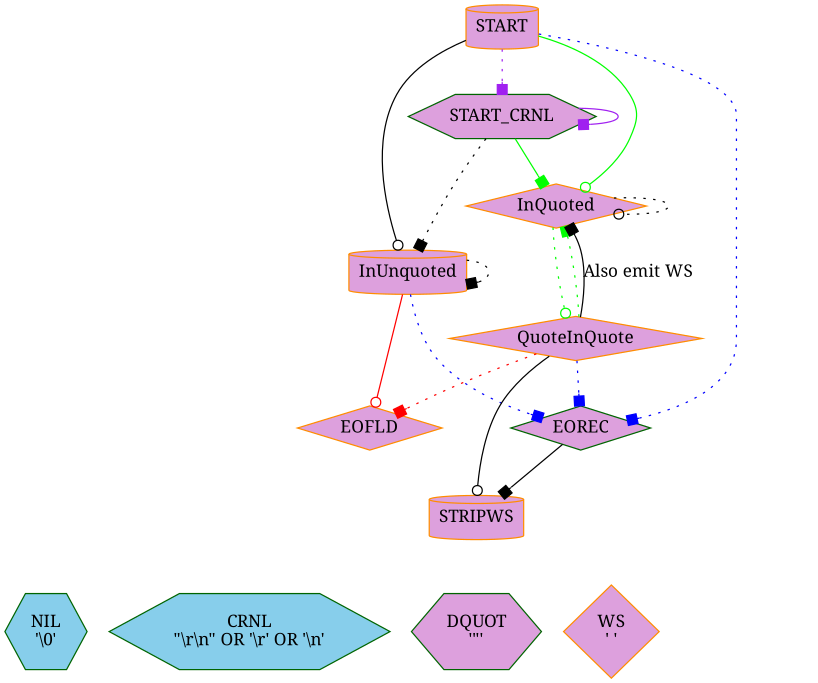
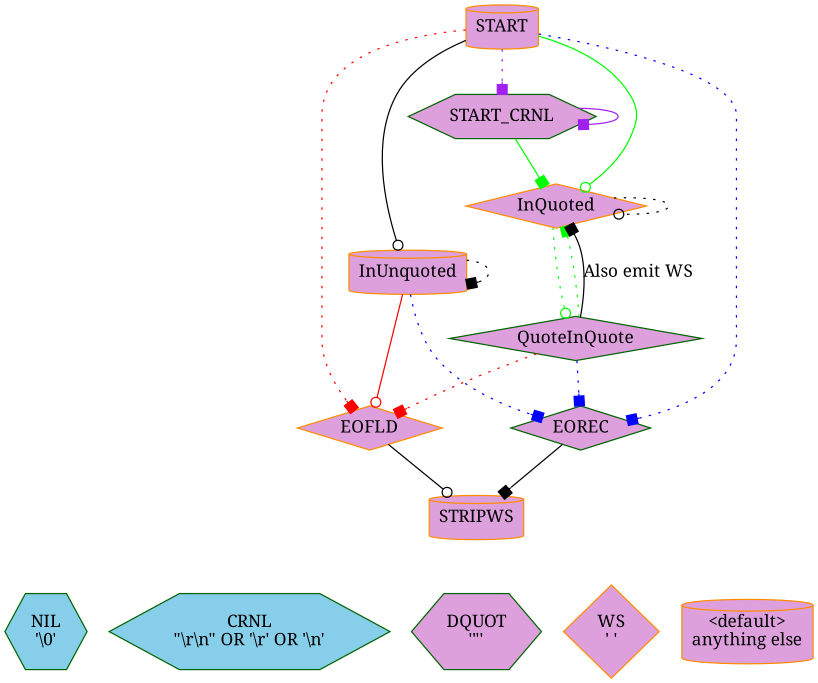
  digraph {
    fontname="Noto Serif"
    node [color=darkorange fillcolor=plum fontname="Noto Serif" shape=diamond style=filled]
    edge [arrowhead=box fontname="Noto Serif" style=dotted]
    n1 [color=darkgreen fillcolor=skyblue label="NIL\n'\\0'" shape=hexagon]
    n2 [color=darkgreen fillcolor=skyblue label="CRNL\n\"\\r\\n\" OR '\\r' OR '\\n'" shape=hexagon]
    n3 [color=darkgreen label="DQUOT\n'\"'" shape=hexagon]
    n4 [label="WS\n' '"]
+   n5 [label="<default>\nanything else" shape=cylinder]
    EOFLD
    STRIPWS [shape=cylinder]
    EOREC [color=darkgreen]
    START [shape=cylinder]
    n10 [color=darkgreen label=START_CRNL shape=hexagon]
    InQuoted
    InUnquoted [shape=cylinder]
-   QuoteInQuote
-   QuoteInQuote -> STRIPWS [arrowhead=odot style=solid]
+   QuoteInQuote [color=darkgreen]
+   EOFLD -> STRIPWS [arrowhead=odot style=solid]
    STRIPWS -> n1 [style=invis arrowhead=""]
    STRIPWS -> n2 [style=invis arrowhead=""]
    STRIPWS -> n3 [style=invis arrowhead=""]
    STRIPWS -> n4 [style=invis arrowhead=""]
+   STRIPWS -> n5 [style=invis arrowhead=""]
    EOREC -> STRIPWS [style=solid]
+   START -> EOFLD [color=red]
    START -> EOREC [color=blue]
    START -> n10 [color=purple]
    START -> InQuoted [arrowhead=odot color=green style=solid]
    START -> InUnquoted [arrowhead=odot style=solid]
    n10 -> n10 [color=purple style=solid]
    n10 -> InQuoted [color=green style=solid]
-   n10 -> InUnquoted
    InQuoted -> InQuoted [arrowhead=odot]
    InQuoted -> QuoteInQuote [arrowhead=odot color=green]
    InUnquoted -> EOFLD [arrowhead=odot color=red style=solid]
    InUnquoted -> EOREC [color=blue]
    InUnquoted -> InUnquoted
    QuoteInQuote -> EOFLD [color=red]
    QuoteInQuote -> EOREC [color=blue]
    QuoteInQuote -> InQuoted [color=green weight=0.3]
    QuoteInQuote -> InQuoted [label="Also emit WS" style=solid weight=0.2]
  }
